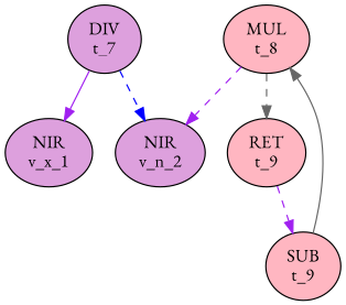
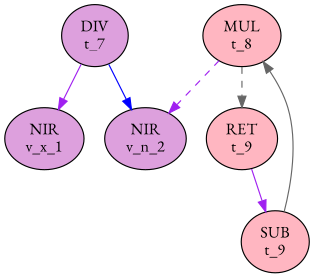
  digraph {
    fontname="EB Garamond"
    node [fillcolor=plum fontname="EB Garamond" style=filled]
    edge [color=purple fontname="EB Garamond" style=solid]
    n1 [label="NIR\nv_x_1\n"]
    n2 [label="NIR\nv_n_2\n"]
    n3 [label="DIV\nt_7\n"]
    n4 [fillcolor=lightpink label="MUL\nt_8\n"]
    n5 [fillcolor=lightpink label="RET\nt_9\n"]
    n6 [fillcolor=lightpink label="SUB\nt_9\n"]
    n3 -> n1
-   n3 -> n2 [color=blue style=dashed]
+   n3 -> n2 [color=blue]
    n4 -> n2 [style=dashed]
    n4 -> n5 [color=gray40 style=dashed]
-   n5 -> n6 [style=dashed]
+   n5 -> n6
    n6 -> n4 [color=gray40]
  }
